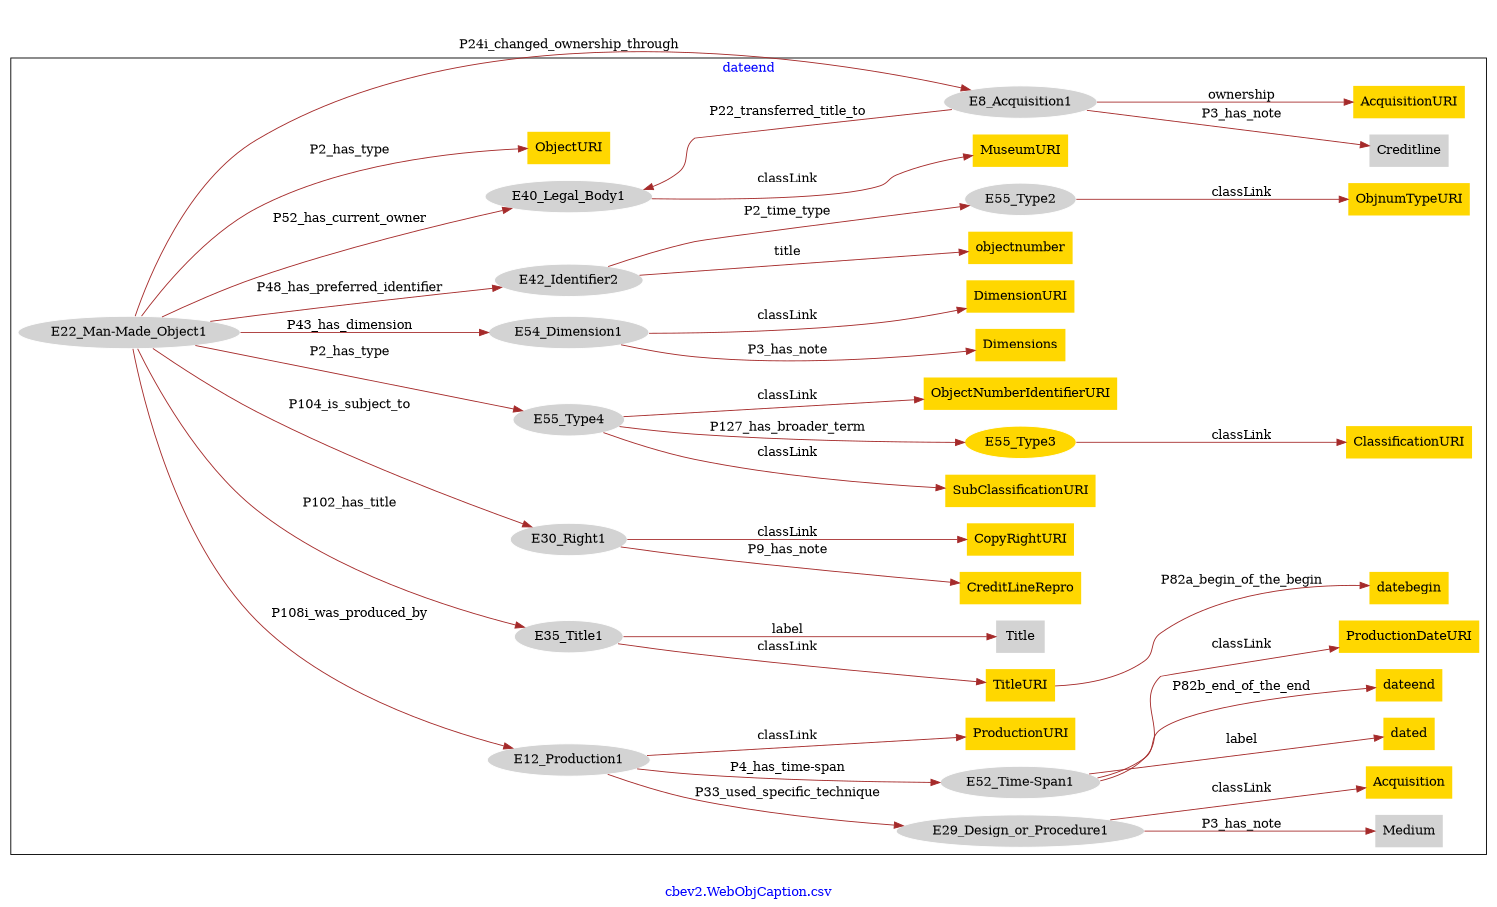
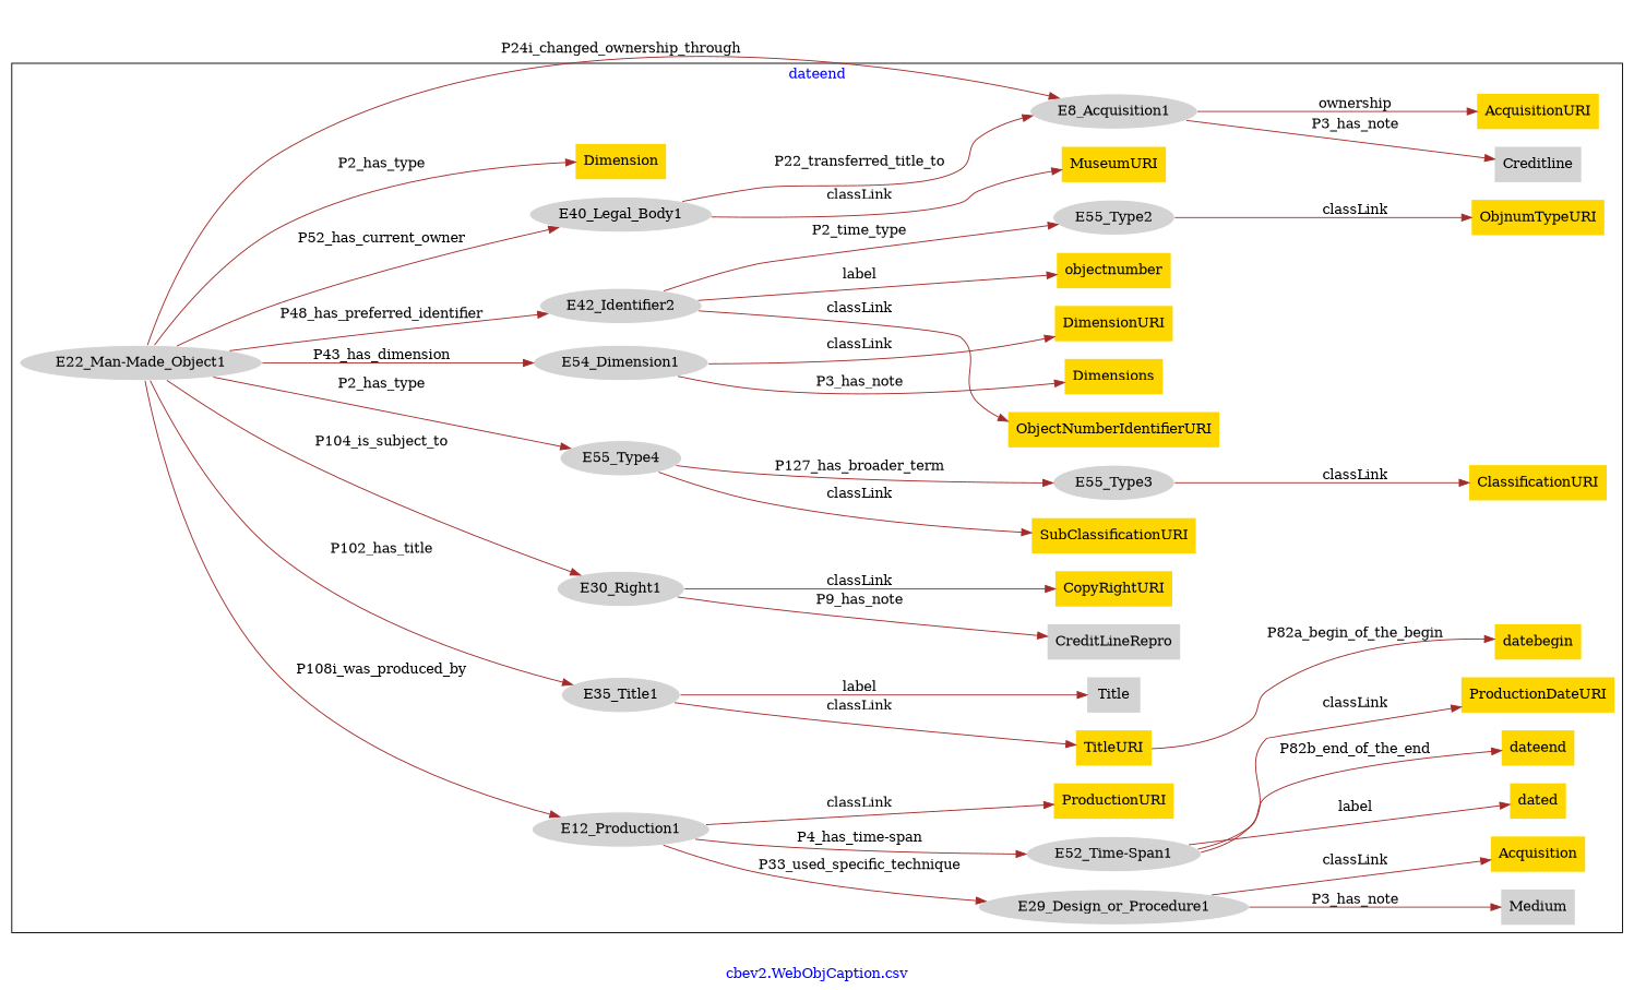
  digraph {
    fontcolor=blue
    label="cbev2.WebObjCaption.csv"
    rankdir=LR
    remincross=true
    node [fillcolor=gold style=filled shape=plaintext]
    edge [color=brown fontcolor=black]
    n1 [color=white fillcolor=lightgray label=E12_Production1 shape=""]
    n2 [color=white fillcolor=lightgray label=E29_Design_or_Procedure1 shape=""]
    n3 [color=white fillcolor=lightgray label="E52_Time-Span1" shape=""]
    n4 [label=ProductionURI]
    n5 [color=white fillcolor=lightgray label="E22_Man-Made_Object1" shape=""]
    n6 [color=white fillcolor=lightgray label=E35_Title1 shape=""]
    n7 [color=white fillcolor=lightgray label=E30_Right1 shape=""]
    n8 [color=white fillcolor=lightgray label=E55_Type4 shape=""]
    n9 [color=white fillcolor=lightgray label=E54_Dimension1 shape=""]
    n10 [color=white fillcolor=lightgray label=E42_Identifier2 shape=""]
    n11 [color=white fillcolor=lightgray label=E40_Legal_Body1 shape=""]
-   n12 [label=ObjectURI]
+   n12 [label=Dimension]
    n13 [fillcolor=lightgray label=Medium]
    n14 [label=Acquisition]
-   n15 [label=CreditLineRepro]
+   n15 [fillcolor=lightgray label=CreditLineRepro]
    n16 [label=CopyRightURI]
    n17 [label=TitleURI]
    n18 [fillcolor=lightgray label=Title]
    n19 [label=MuseumURI]
    n20 [color=white fillcolor=lightgray label=E55_Type2 shape=""]
    n21 [label=ObjectNumberIdentifierURI]
    n22 [label=objectnumber]
    n23 [label=datebegin]
    n24 [label=dateend]
    n25 [label=ProductionDateURI]
    n26 [label=dated]
    n27 [label=Dimensions]
    n28 [label=DimensionURI]
    n29 [label=ObjnumTypeURI]
-   n30 [color=white label=E55_Type3 shape=""]
+   n30 [color=white fillcolor=lightgray label=E55_Type3 shape=""]
    n31 [label=ClassificationURI]
    n32 [label=SubClassificationURI]
    n33 [color=white fillcolor=lightgray label=E8_Acquisition1 shape=""]
    n34 [fillcolor=lightgray label=Creditline]
    n35 [label=AcquisitionURI]
    subgraph cluster_1 {
      label=dateend
      n1
      n2
      n3
      n4
      n5
      n6
      n7
      n8
      n9
      n10
      n11
      n12
      n13
      n14
      n15
      n16
      n17
      n18
      n19
      n20
      n21
      n22
      n23
      n24
      n25
      n26
      n27
      n28
      n29
      n30
      n31
      n32
      n33
      n34
      n35
    }
    n1 -> n2 [label=P33_used_specific_technique]
    n1 -> n3 [label="P4_has_time-span"]
    n1 -> n4 [label=classLink]
    n2 -> n13 [label=P3_has_note]
    n2 -> n14 [label=classLink]
    n3 -> n24 [label=P82b_end_of_the_end]
    n3 -> n25 [label=classLink]
    n3 -> n26 [label=label]
    n5 -> n1 [label=P108i_was_produced_by]
    n5 -> n6 [label=P102_has_title]
    n5 -> n7 [label=P104_is_subject_to]
    n5 -> n8 [label=P2_has_type]
    n5 -> n9 [label=P43_has_dimension]
    n5 -> n10 [label=P48_has_preferred_identifier]
    n5 -> n11 [label=P52_has_current_owner]
    n5 -> n12 [label=P2_has_type]
    n5 -> n33 [label=P24i_changed_ownership_through]
    n6 -> n17 [label=classLink]
    n6 -> n18 [label=label]
    n7 -> n15 [label=P9_has_note]
    n7 -> n16 [label=classLink]
    n8 -> n30 [label=P127_has_broader_term]
    n8 -> n32 [label=classLink]
    n9 -> n27 [label=P3_has_note]
    n9 -> n28 [label=classLink]
    n10 -> n20 [label=P2_time_type]
-   n8 -> n21 [label=classLink]
-   n10 -> n22 [label=title]
+   n10 -> n21 [label=classLink]
+   n10 -> n22 [label=label]
    n11 -> n19 [label=classLink]
    n17 -> n23 [label=P82a_begin_of_the_begin]
    n20 -> n29 [label=classLink]
    n30 -> n31 [label=classLink]
-   n33 -> n11 [label=P22_transferred_title_to]
+   n11 -> n33 [label=P22_transferred_title_to]
    n33 -> n34 [label=P3_has_note]
    n33 -> n35 [label=ownership]
  }
